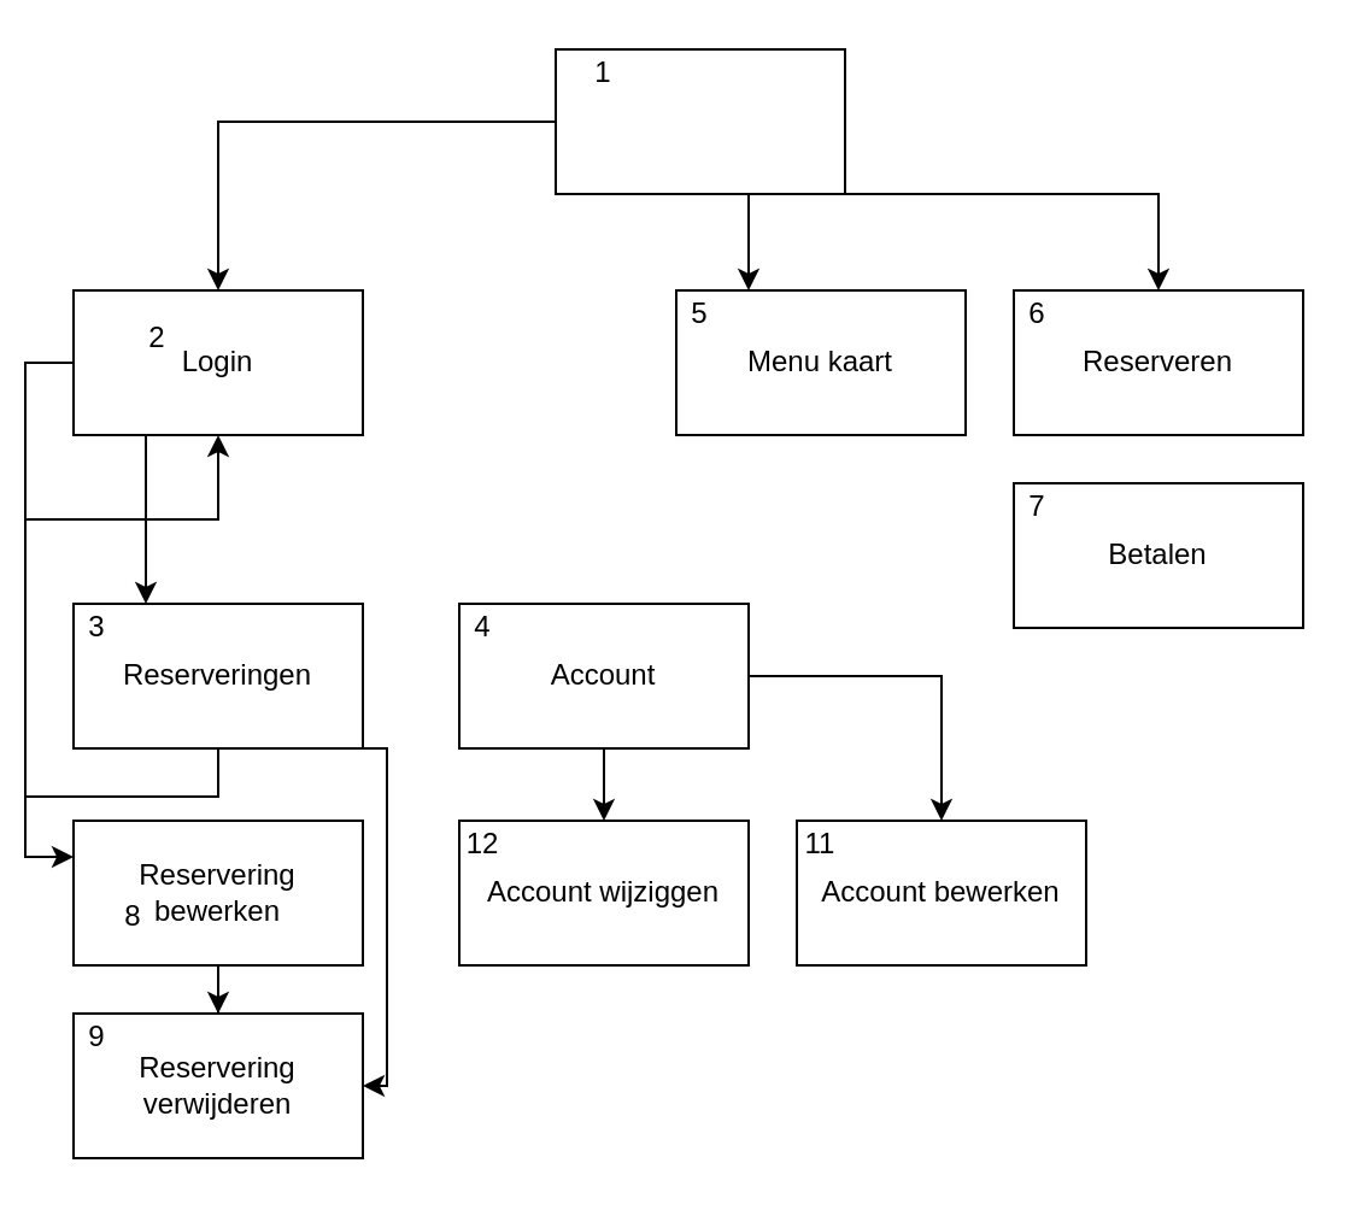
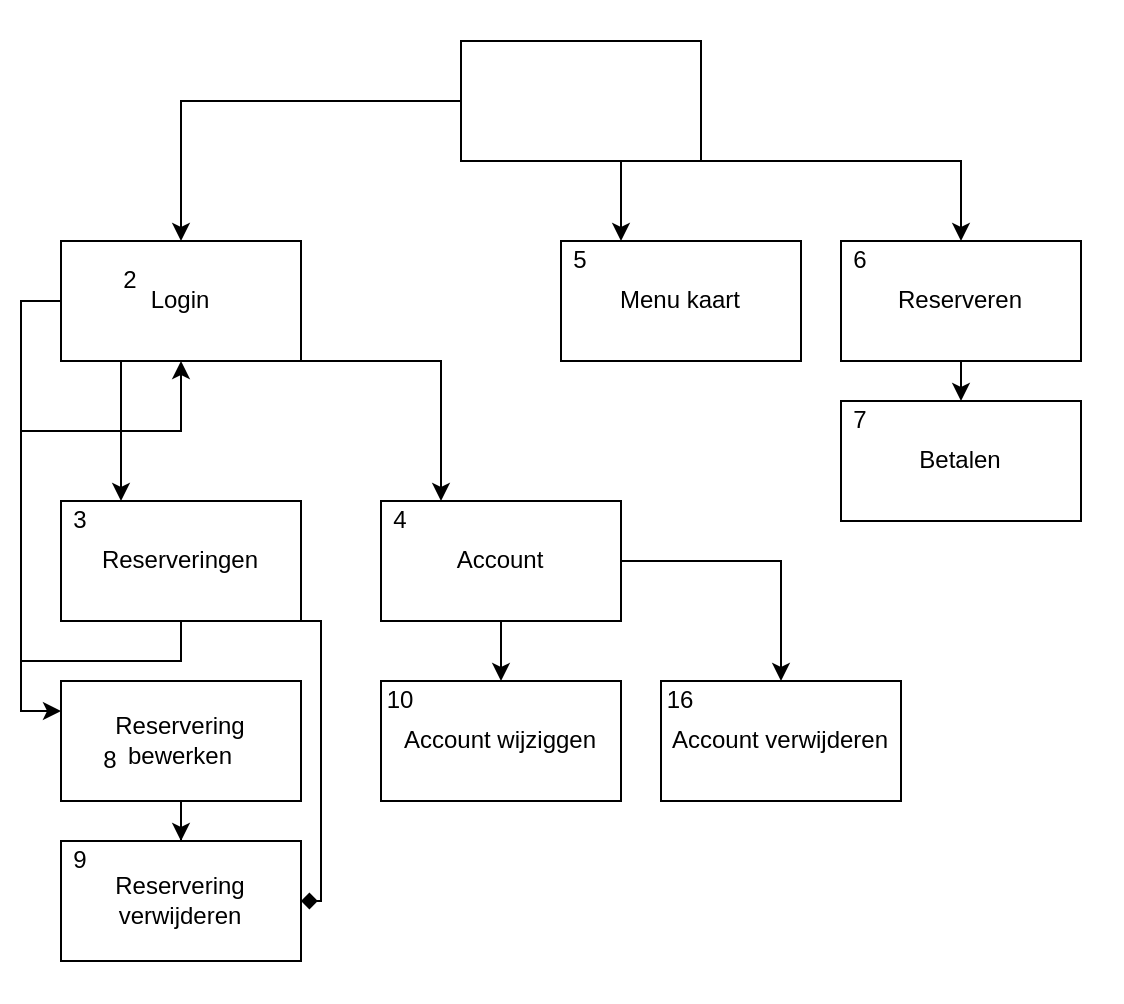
  <mxCell id="0" />
  <mxCell id="1" parent="0" />
  <mxCell id="2" style="edgeStyle=orthogonalEdgeStyle;rounded=0;orthogonalLoop=1;jettySize=auto;html=1;exitX=0;exitY=0.5;exitDx=0;exitDy=0;" edge="1" parent="1" source="5" target="10"><mxGeometry relative="1" as="geometry" /></mxCell>
  <mxCell id="3" style="edgeStyle=orthogonalEdgeStyle;rounded=0;orthogonalLoop=1;jettySize=auto;html=1;exitX=0.75;exitY=1;exitDx=0;exitDy=0;entryX=1;entryY=0;entryDx=0;entryDy=0;" edge="1" parent="1" source="5" target="21"><mxGeometry relative="1" as="geometry"><Array as="points"><mxPoint x="310" y="80" /></Array></mxGeometry></mxCell>
  <mxCell id="4" style="edgeStyle=orthogonalEdgeStyle;rounded=0;orthogonalLoop=1;jettySize=auto;html=1;exitX=1;exitY=1;exitDx=0;exitDy=0;entryX=0.5;entryY=0;entryDx=0;entryDy=0;" edge="1" parent="1" source="5" target="23"><mxGeometry relative="1" as="geometry"><Array as="points"><mxPoint x="480" y="80" /></Array></mxGeometry></mxCell>
  <mxCell id="5" value="" style="rounded=0;whiteSpace=wrap;html=1;" vertex="1" parent="1"><mxGeometry x="230" y="20" width="120" height="60" as="geometry" /></mxCell>
- <mxCell id="6" value="1" style="text;html=1;strokeColor=none;fillColor=none;align=center;verticalAlign=middle;whiteSpace=wrap;rounded=0;" vertex="1" parent="1"><mxGeometry x="230" y="20" width="40" height="20" as="geometry" /></mxCell>
  <mxCell id="7" style="edgeStyle=orthogonalEdgeStyle;rounded=0;orthogonalLoop=1;jettySize=auto;html=1;exitX=0.25;exitY=1;exitDx=0;exitDy=0;entryX=1;entryY=0;entryDx=0;entryDy=0;" edge="1" parent="1" source="10" target="15"><mxGeometry relative="1" as="geometry" /></mxCell>
+ <mxCell id="8" style="edgeStyle=orthogonalEdgeStyle;rounded=0;orthogonalLoop=1;jettySize=auto;html=1;exitX=0.75;exitY=1;exitDx=0;exitDy=0;entryX=0.25;entryY=0;entryDx=0;entryDy=0;" edge="1" parent="1" source="10" target="18"><mxGeometry relative="1" as="geometry"><Array as="points"><mxPoint x="220" y="180" /></Array></mxGeometry></mxCell>
  <mxCell id="9" style="edgeStyle=orthogonalEdgeStyle;rounded=0;orthogonalLoop=1;jettySize=auto;html=1;exitX=0;exitY=0.5;exitDx=0;exitDy=0;entryX=0;entryY=0.25;entryDx=0;entryDy=0;" edge="1" parent="1" source="10" target="28"><mxGeometry relative="1" as="geometry" /></mxCell>
  <mxCell id="10" value="Login" style="rounded=0;whiteSpace=wrap;html=1;" vertex="1" parent="1"><mxGeometry x="30" y="120" width="120" height="60" as="geometry" /></mxCell>
  <mxCell id="11" value="2" style="text;html=1;strokeColor=none;fillColor=none;align=center;verticalAlign=middle;whiteSpace=wrap;rounded=0;" vertex="1" parent="1"><mxGeometry x="45" y="130" width="40" height="20" as="geometry" /></mxCell>
  <mxCell id="12" style="edgeStyle=orthogonalEdgeStyle;rounded=0;orthogonalLoop=1;jettySize=auto;html=1;exitX=0.5;exitY=1;exitDx=0;exitDy=0;" edge="1" parent="1" source="14" target="10"><mxGeometry relative="1" as="geometry" /></mxCell>
- <mxCell id="13" style="edgeStyle=orthogonalEdgeStyle;rounded=0;orthogonalLoop=1;jettySize=auto;html=1;exitX=0.75;exitY=1;exitDx=0;exitDy=0;entryX=1;entryY=0.5;entryDx=0;entryDy=0;" edge="1" parent="1" source="14" target="30"><mxGeometry relative="1" as="geometry"><Array as="points"><mxPoint x="160" y="310" /><mxPoint x="160" y="450" /></Array></mxGeometry></mxCell>
+ <mxCell id="13" style="edgeStyle=orthogonalEdgeStyle;rounded=0;orthogonalLoop=1;jettySize=auto;html=1;exitX=0.75;exitY=1;exitDx=0;exitDy=0;entryX=1;entryY=0.5;entryDx=0;entryDy=0;endArrow=diamond;" edge="1" parent="1" source="14" target="30"><mxGeometry relative="1" as="geometry"><Array as="points"><mxPoint x="160" y="310" /><mxPoint x="160" y="450" /></Array></mxGeometry></mxCell>
  <mxCell id="14" value="Reserveringen" style="rounded=0;whiteSpace=wrap;html=1;" vertex="1" parent="1"><mxGeometry x="30" y="250" width="120" height="60" as="geometry" /></mxCell>
  <mxCell id="15" value="3" style="text;html=1;strokeColor=none;fillColor=none;align=center;verticalAlign=middle;whiteSpace=wrap;rounded=0;" vertex="1" parent="1"><mxGeometry x="20" y="250" width="40" height="20" as="geometry" /></mxCell>
  <mxCell id="16" style="edgeStyle=orthogonalEdgeStyle;rounded=0;orthogonalLoop=1;jettySize=auto;html=1;exitX=0.5;exitY=1;exitDx=0;exitDy=0;entryX=0.5;entryY=0;entryDx=0;entryDy=0;" edge="1" parent="1" source="18" target="31"><mxGeometry relative="1" as="geometry" /></mxCell>
  <mxCell id="17" style="edgeStyle=orthogonalEdgeStyle;rounded=0;orthogonalLoop=1;jettySize=auto;html=1;exitX=1;exitY=0.5;exitDx=0;exitDy=0;" edge="1" parent="1" source="18" target="34"><mxGeometry relative="1" as="geometry" /></mxCell>
  <mxCell id="18" value="Account" style="rounded=0;whiteSpace=wrap;html=1;" vertex="1" parent="1"><mxGeometry x="190" y="250" width="120" height="60" as="geometry" /></mxCell>
  <mxCell id="19" value="4" style="text;html=1;strokeColor=none;fillColor=none;align=center;verticalAlign=middle;whiteSpace=wrap;rounded=0;" vertex="1" parent="1"><mxGeometry x="180" y="250" width="40" height="20" as="geometry" /></mxCell>
  <mxCell id="20" value="Menu kaart" style="rounded=0;whiteSpace=wrap;html=1;" vertex="1" parent="1"><mxGeometry x="280" y="120" width="120" height="60" as="geometry" /></mxCell>
  <mxCell id="21" value="5" style="text;html=1;strokeColor=none;fillColor=none;align=center;verticalAlign=middle;whiteSpace=wrap;rounded=0;" vertex="1" parent="1"><mxGeometry x="270" y="120" width="40" height="20" as="geometry" /></mxCell>
+ <mxCell id="22" style="edgeStyle=orthogonalEdgeStyle;rounded=0;orthogonalLoop=1;jettySize=auto;html=1;exitX=0.5;exitY=1;exitDx=0;exitDy=0;entryX=0.5;entryY=0;entryDx=0;entryDy=0;" edge="1" parent="1" source="23" target="25"><mxGeometry relative="1" as="geometry" /></mxCell>
  <mxCell id="23" value="Reserveren" style="rounded=0;whiteSpace=wrap;html=1;" vertex="1" parent="1"><mxGeometry x="420" y="120" width="120" height="60" as="geometry" /></mxCell>
  <mxCell id="24" value="6" style="text;html=1;strokeColor=none;fillColor=none;align=center;verticalAlign=middle;whiteSpace=wrap;rounded=0;" vertex="1" parent="1"><mxGeometry x="410" y="120" width="40" height="20" as="geometry" /></mxCell>
  <mxCell id="25" value="Betalen" style="rounded=0;whiteSpace=wrap;html=1;" vertex="1" parent="1"><mxGeometry x="420" y="200" width="120" height="60" as="geometry" /></mxCell>
  <mxCell id="26" value="7" style="text;html=1;strokeColor=none;fillColor=none;align=center;verticalAlign=middle;whiteSpace=wrap;rounded=0;" vertex="1" parent="1"><mxGeometry x="410" y="200" width="40" height="20" as="geometry" /></mxCell>
  <mxCell id="27" style="edgeStyle=orthogonalEdgeStyle;rounded=0;orthogonalLoop=1;jettySize=auto;html=1;exitX=0.5;exitY=1;exitDx=0;exitDy=0;" edge="1" parent="1" source="28" target="30"><mxGeometry relative="1" as="geometry" /></mxCell>
  <mxCell id="28" value="Reservering bewerken" style="rounded=0;whiteSpace=wrap;html=1;" vertex="1" parent="1"><mxGeometry x="30" y="340" width="120" height="60" as="geometry" /></mxCell>
  <mxCell id="29" value="8" style="text;html=1;strokeColor=none;fillColor=none;align=center;verticalAlign=middle;whiteSpace=wrap;rounded=0;" vertex="1" parent="1"><mxGeometry x="35" y="370" width="40" height="20" as="geometry" /></mxCell>
  <mxCell id="30" value="Reservering verwijderen" style="rounded=0;whiteSpace=wrap;html=1;" vertex="1" parent="1"><mxGeometry x="30" y="420" width="120" height="60" as="geometry" /></mxCell>
  <mxCell id="31" value="Account wijziggen" style="rounded=0;whiteSpace=wrap;html=1;" vertex="1" parent="1"><mxGeometry x="190" y="340" width="120" height="60" as="geometry" /></mxCell>
  <mxCell id="32" value="9" style="text;html=1;strokeColor=none;fillColor=none;align=center;verticalAlign=middle;whiteSpace=wrap;rounded=0;" vertex="1" parent="1"><mxGeometry x="20" y="420" width="40" height="20" as="geometry" /></mxCell>
- <mxCell id="33" value="12" style="text;html=1;strokeColor=none;fillColor=none;align=center;verticalAlign=middle;whiteSpace=wrap;rounded=0;" vertex="1" parent="1"><mxGeometry x="180" y="340" width="40" height="20" as="geometry" /></mxCell>
- <mxCell id="34" value="Account bewerken" style="rounded=0;whiteSpace=wrap;html=1;" vertex="1" parent="1"><mxGeometry x="330" y="340" width="120" height="60" as="geometry" /></mxCell>
- <mxCell id="35" value="11" style="text;html=1;strokeColor=none;fillColor=none;align=center;verticalAlign=middle;whiteSpace=wrap;rounded=0;" vertex="1" parent="1"><mxGeometry x="320" y="340" width="40" height="20" as="geometry" /></mxCell>
+ <mxCell id="33" value="10" style="text;html=1;strokeColor=none;fillColor=none;align=center;verticalAlign=middle;whiteSpace=wrap;rounded=0;" vertex="1" parent="1"><mxGeometry x="180" y="340" width="40" height="20" as="geometry" /></mxCell>
+ <mxCell id="34" value="Account verwijderen" style="rounded=0;whiteSpace=wrap;html=1;" vertex="1" parent="1"><mxGeometry x="330" y="340" width="120" height="60" as="geometry" /></mxCell>
+ <mxCell id="35" value="16" style="text;html=1;strokeColor=none;fillColor=none;align=center;verticalAlign=middle;whiteSpace=wrap;rounded=0;" vertex="1" parent="1"><mxGeometry x="320" y="340" width="40" height="20" as="geometry" /></mxCell>
